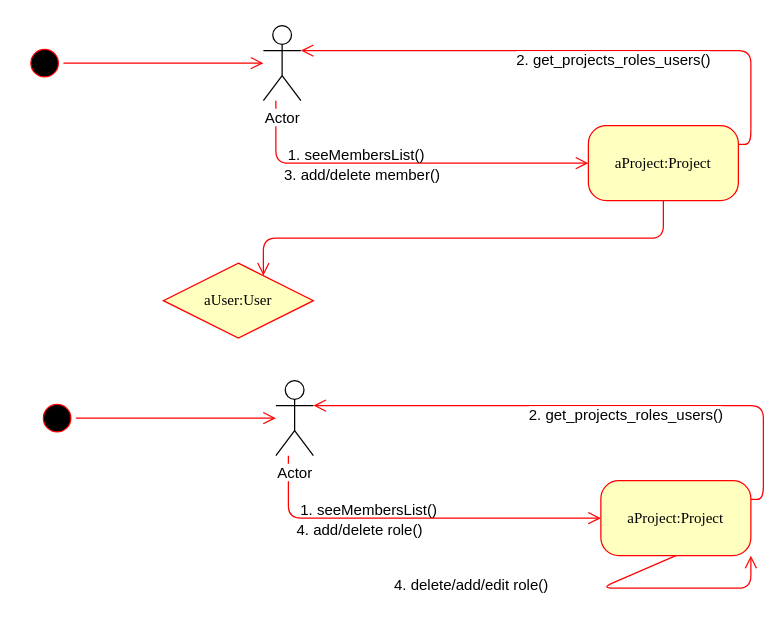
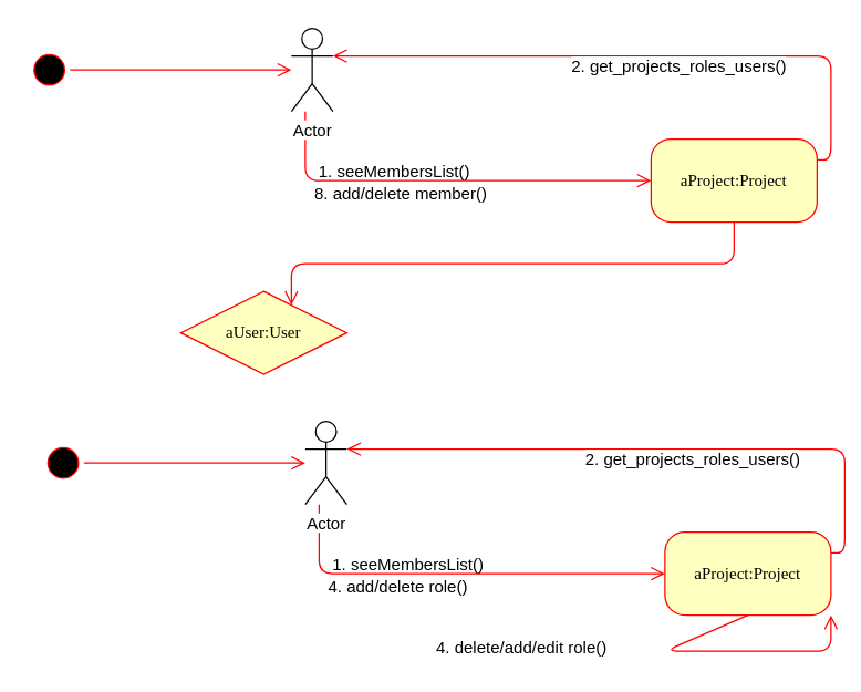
  <mxCell id="0" />
  <mxCell id="1" parent="0" />
  <mxCell id="2" value="" style="ellipse;html=1;shape=startState;fillColor=#000000;strokeColor=#ff0000;rounded=1;shadow=0;comic=0;labelBackgroundColor=none;fontFamily=Verdana;fontSize=12;fontColor=#000000;align=center;direction=south;" vertex="1" parent="1"><mxGeometry x="20" y="35" width="30" height="30" as="geometry" /></mxCell>
  <mxCell id="3" value="aUser:User" style="rhombus;whiteSpace=wrap;html=1;arcSize=24;fillColor=#ffffc0;strokeColor=#ff0000;shadow=0;comic=0;labelBackgroundColor=none;fontFamily=Verdana;fontSize=12;fontColor=#000000;align=center;" vertex="1" parent="1"><mxGeometry x="130" y="210" width="120" height="60" as="geometry" /></mxCell>
  <mxCell id="4" style="edgeStyle=orthogonalEdgeStyle;html=1;exitX=1;exitY=0.25;labelBackgroundColor=none;endArrow=open;endSize=8;strokeColor=#ff0000;fontFamily=Verdana;fontSize=12;align=left;entryX=1;entryY=0.333;entryDx=0;entryDy=0;entryPerimeter=0;" edge="1" parent="1" source="6" target="12"><mxGeometry relative="1" as="geometry"><mxPoint x="240" y="65" as="targetPoint" /></mxGeometry></mxCell>
  <mxCell id="5" value="2. &lt;span&gt;get_projects_roles_users()&lt;br&gt;&lt;/span&gt;" style="text;html=1;resizable=0;points=[];align=center;verticalAlign=middle;labelBackgroundColor=#ffffff;" vertex="1" connectable="0" parent="4"><mxGeometry x="-0.169" y="3" relative="1" as="geometry"><mxPoint x="-10" y="5" as="offset" /></mxGeometry></mxCell>
  <mxCell id="6" value="aProject:Project" style="rounded=1;whiteSpace=wrap;html=1;arcSize=24;fillColor=#ffffc0;strokeColor=#ff0000;shadow=0;comic=0;labelBackgroundColor=none;fontFamily=Verdana;fontSize=12;fontColor=#000000;align=center;" vertex="1" parent="1"><mxGeometry x="470" y="100" width="120" height="60" as="geometry" /></mxCell>
  <mxCell id="7" style="edgeStyle=orthogonalEdgeStyle;html=1;labelBackgroundColor=none;endArrow=open;endSize=8;strokeColor=#ff0000;fontFamily=Verdana;fontSize=12;align=left;" edge="1" parent="1" source="2"><mxGeometry relative="1" as="geometry"><mxPoint x="210" y="50" as="targetPoint" /></mxGeometry></mxCell>
  <mxCell id="8" style="edgeStyle=orthogonalEdgeStyle;html=1;labelBackgroundColor=none;endArrow=open;endSize=8;strokeColor=#ff0000;fontFamily=Verdana;fontSize=12;align=left;entryX=0;entryY=0.5;" edge="1" parent="1" target="6"><mxGeometry relative="1" as="geometry"><Array as="points"><mxPoint x="220" y="130" /></Array><mxPoint x="220" y="80" as="sourcePoint" /></mxGeometry></mxCell>
  <mxCell id="9" style="edgeStyle=orthogonalEdgeStyle;html=1;entryX=0.75;entryY=0;labelBackgroundColor=none;endArrow=open;endSize=8;strokeColor=#ff0000;fontFamily=Verdana;fontSize=12;align=left;exitX=0.5;exitY=1;" edge="1" parent="1" source="6" target="3"><mxGeometry relative="1" as="geometry"><mxPoint x="410" y="200" as="sourcePoint" /><Array as="points"><mxPoint x="390" y="190" /><mxPoint x="220" y="190" /></Array></mxGeometry></mxCell>
  <mxCell id="10" value="1. seeMembersList()" style="text;html=1;resizable=0;points=[];autosize=1;align=left;verticalAlign=top;spacingTop=-4;" vertex="1" parent="1"><mxGeometry x="228" y="114" width="140" height="20" as="geometry" /></mxCell>
- <mxCell id="11" value="3. add/delete member()" style="text;html=1;resizable=0;points=[];autosize=1;align=left;verticalAlign=top;spacingTop=-4;" vertex="1" parent="1"><mxGeometry x="225" y="130" width="160" height="20" as="geometry" /></mxCell>
+ <mxCell id="11" value="8. add/delete member()" style="text;html=1;resizable=0;points=[];autosize=1;align=left;verticalAlign=top;spacingTop=-4;" vertex="1" parent="1"><mxGeometry x="225" y="130" width="160" height="20" as="geometry" /></mxCell>
  <mxCell id="12" value="Actor" style="shape=umlActor;verticalLabelPosition=bottom;labelBackgroundColor=#ffffff;verticalAlign=top;html=1;outlineConnect=0;" vertex="1" parent="1"><mxGeometry x="210" y="20" width="30" height="60" as="geometry" /></mxCell>
  <mxCell id="13" value="" style="ellipse;html=1;shape=startState;fillColor=#000000;strokeColor=#ff0000;rounded=1;shadow=0;comic=0;labelBackgroundColor=none;fontFamily=Verdana;fontSize=12;fontColor=#000000;align=center;direction=south;" vertex="1" parent="1"><mxGeometry x="30" y="319" width="30" height="30" as="geometry" /></mxCell>
  <mxCell id="14" style="edgeStyle=orthogonalEdgeStyle;html=1;exitX=1;exitY=0.25;labelBackgroundColor=none;endArrow=open;endSize=8;strokeColor=#ff0000;fontFamily=Verdana;fontSize=12;align=left;entryX=1;entryY=0.333;entryDx=0;entryDy=0;entryPerimeter=0;" edge="1" parent="1" source="16" target="23"><mxGeometry relative="1" as="geometry"><mxPoint x="250" y="349" as="targetPoint" /></mxGeometry></mxCell>
  <mxCell id="15" value="2. &lt;span&gt;get_projects_roles_users()&lt;br&gt;&lt;/span&gt;" style="text;html=1;resizable=0;points=[];align=center;verticalAlign=middle;labelBackgroundColor=#ffffff;" vertex="1" connectable="0" parent="14"><mxGeometry x="-0.169" y="3" relative="1" as="geometry"><mxPoint x="-10" y="5" as="offset" /></mxGeometry></mxCell>
  <mxCell id="16" value="aProject:Project" style="rounded=1;whiteSpace=wrap;html=1;arcSize=24;fillColor=#ffffc0;strokeColor=#ff0000;shadow=0;comic=0;labelBackgroundColor=none;fontFamily=Verdana;fontSize=12;fontColor=#000000;align=center;" vertex="1" parent="1"><mxGeometry x="480" y="384" width="120" height="60" as="geometry" /></mxCell>
  <mxCell id="17" style="edgeStyle=orthogonalEdgeStyle;html=1;labelBackgroundColor=none;endArrow=open;endSize=8;strokeColor=#ff0000;fontFamily=Verdana;fontSize=12;align=left;" edge="1" parent="1" source="13"><mxGeometry relative="1" as="geometry"><mxPoint x="220" y="334" as="targetPoint" /></mxGeometry></mxCell>
  <mxCell id="18" style="edgeStyle=orthogonalEdgeStyle;html=1;labelBackgroundColor=none;endArrow=open;endSize=8;strokeColor=#ff0000;fontFamily=Verdana;fontSize=12;align=left;entryX=0;entryY=0.5;" edge="1" parent="1" target="16"><mxGeometry relative="1" as="geometry"><Array as="points"><mxPoint x="230" y="414" /></Array><mxPoint x="230" y="364" as="sourcePoint" /></mxGeometry></mxCell>
  <mxCell id="19" style="edgeStyle=orthogonalEdgeStyle;html=1;labelBackgroundColor=none;endArrow=open;endSize=8;strokeColor=#ff0000;fontFamily=Verdana;fontSize=12;align=left;exitX=0.5;exitY=1;" edge="1" parent="1" source="16" target="16"><mxGeometry relative="1" as="geometry"><mxPoint x="420" y="484" as="sourcePoint" /><Array as="points"><mxPoint x="600" y="470" /></Array><mxPoint x="230" y="494" as="targetPoint" /></mxGeometry></mxCell>
  <mxCell id="20" value="1. seeMembersList()" style="text;html=1;resizable=0;points=[];autosize=1;align=left;verticalAlign=top;spacingTop=-4;" vertex="1" parent="1"><mxGeometry x="238" y="398" width="140" height="20" as="geometry" /></mxCell>
  <mxCell id="21" value="4. add/delete role()" style="text;html=1;resizable=0;points=[];autosize=1;align=left;verticalAlign=top;spacingTop=-4;" vertex="1" parent="1"><mxGeometry x="235" y="414" width="130" height="20" as="geometry" /></mxCell>
  <mxCell id="22" value="4. &lt;font&gt;&lt;font&gt;delete/add/edit role()&lt;/font&gt;&lt;/font&gt;" style="text;html=1;resizable=0;points=[];autosize=1;align=left;verticalAlign=top;spacingTop=-4;" vertex="1" parent="1"><mxGeometry x="313" y="458" width="160" height="20" as="geometry" /></mxCell>
  <mxCell id="23" value="Actor" style="shape=umlActor;verticalLabelPosition=bottom;labelBackgroundColor=#ffffff;verticalAlign=top;html=1;outlineConnect=0;" vertex="1" parent="1"><mxGeometry x="220" y="304" width="30" height="60" as="geometry" /></mxCell>
